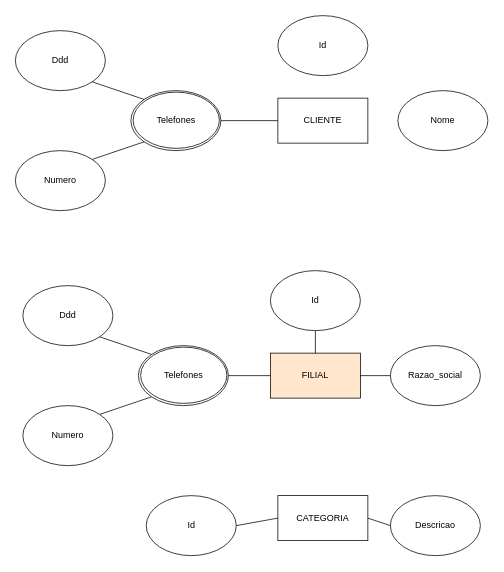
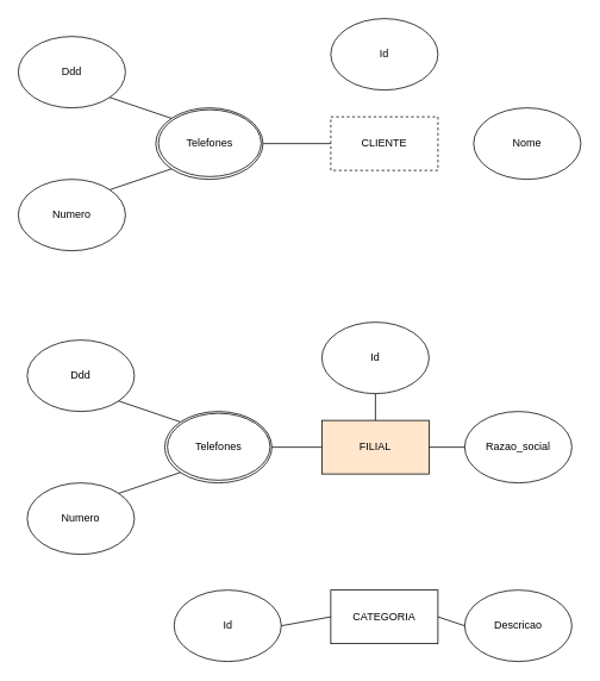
  <mxCell id="0" />
  <mxCell id="1" parent="0" />
- <mxCell id="2" value="CLIENTE" style="rounded=0;whiteSpace=wrap;html=1;" vertex="1" parent="1"><mxGeometry x="370" y="130" width="120" height="60" as="geometry" /></mxCell>
+ <mxCell id="2" value="CLIENTE" style="rounded=0;whiteSpace=wrap;html=1;dashed=1;" vertex="1" parent="1"><mxGeometry x="370" y="130" width="120" height="60" as="geometry" /></mxCell>
  <mxCell id="3" value="Id" style="ellipse;whiteSpace=wrap;html=1;" vertex="1" parent="1"><mxGeometry x="370" y="20" width="120" height="80" as="geometry" /></mxCell>
  <mxCell id="4" value="Nome" style="ellipse;whiteSpace=wrap;html=1;" vertex="1" parent="1"><mxGeometry x="530" y="120" width="120" height="80" as="geometry" /></mxCell>
  <mxCell id="5" value="FILIAL" style="rounded=0;whiteSpace=wrap;html=1;fillColor=#ffe6cc;" vertex="1" parent="1"><mxGeometry x="360" y="470" width="120" height="60" as="geometry" /></mxCell>
  <mxCell id="6" value="Id" style="ellipse;whiteSpace=wrap;html=1;" vertex="1" parent="1"><mxGeometry x="360" y="360" width="120" height="80" as="geometry" /></mxCell>
  <mxCell id="7" value="Razao_social" style="ellipse;whiteSpace=wrap;html=1;" vertex="1" parent="1"><mxGeometry x="520" y="460" width="120" height="80" as="geometry" /></mxCell>
  <mxCell id="8" value="" style="ellipse;whiteSpace=wrap;html=1;" vertex="1" parent="1"><mxGeometry x="184" y="460" width="120" height="80" as="geometry" /></mxCell>
  <mxCell id="9" value="Telefones" style="ellipse;whiteSpace=wrap;html=1;" vertex="1" parent="1"><mxGeometry x="187" y="462" width="115" height="75" as="geometry" /></mxCell>
  <mxCell id="10" value="Ddd" style="ellipse;whiteSpace=wrap;html=1;" vertex="1" parent="1"><mxGeometry x="30" y="380" width="120" height="80" as="geometry" /></mxCell>
  <mxCell id="11" value="Numero" style="ellipse;whiteSpace=wrap;html=1;" vertex="1" parent="1"><mxGeometry x="30" y="540" width="120" height="80" as="geometry" /></mxCell>
  <mxCell id="12" value="CATEGORIA" style="rounded=0;whiteSpace=wrap;html=1;" vertex="1" parent="1"><mxGeometry x="370" y="660" width="120" height="60" as="geometry" /></mxCell>
  <mxCell id="13" value="Id" style="ellipse;whiteSpace=wrap;html=1;" vertex="1" parent="1"><mxGeometry x="194.5" y="660" width="120" height="80" as="geometry" /></mxCell>
  <mxCell id="14" value="Descricao" style="ellipse;whiteSpace=wrap;html=1;" vertex="1" parent="1"><mxGeometry x="520" y="660" width="120" height="80" as="geometry" /></mxCell>
  <mxCell id="15" value="" style="endArrow=none;html=1;rounded=0;exitX=1;exitY=0.5;exitDx=0;exitDy=0;entryX=0;entryY=0.5;entryDx=0;entryDy=0;" edge="1" parent="1" source="13" target="12"><mxGeometry width="50" height="50" relative="1" as="geometry"><mxPoint x="330" y="670" as="sourcePoint" /><mxPoint x="380" y="620" as="targetPoint" /></mxGeometry></mxCell>
  <mxCell id="16" value="" style="endArrow=none;html=1;rounded=0;exitX=1;exitY=0.5;exitDx=0;exitDy=0;entryX=0;entryY=0.5;entryDx=0;entryDy=0;" edge="1" parent="1" source="12" target="14"><mxGeometry width="50" height="50" relative="1" as="geometry"><mxPoint x="290" y="620" as="sourcePoint" /><mxPoint x="340" y="570" as="targetPoint" /></mxGeometry></mxCell>
  <mxCell id="17" value="" style="endArrow=none;html=1;rounded=0;entryX=0;entryY=0.5;entryDx=0;entryDy=0;exitX=1;exitY=0.5;exitDx=0;exitDy=0;" edge="1" parent="1" source="8" target="5"><mxGeometry width="50" height="50" relative="1" as="geometry"><mxPoint x="290" y="620" as="sourcePoint" /><mxPoint x="340" y="570" as="targetPoint" /></mxGeometry></mxCell>
  <mxCell id="18" value="" style="endArrow=none;html=1;rounded=0;entryX=1;entryY=0.5;entryDx=0;entryDy=0;exitX=0;exitY=0.5;exitDx=0;exitDy=0;" edge="1" parent="1" source="7" target="5"><mxGeometry width="50" height="50" relative="1" as="geometry"><mxPoint x="290" y="620" as="sourcePoint" /><mxPoint x="340" y="570" as="targetPoint" /></mxGeometry></mxCell>
  <mxCell id="19" value="" style="endArrow=none;html=1;rounded=0;entryX=0.5;entryY=1;entryDx=0;entryDy=0;exitX=0.5;exitY=0;exitDx=0;exitDy=0;" edge="1" parent="1" source="5" target="6"><mxGeometry width="50" height="50" relative="1" as="geometry"><mxPoint x="290" y="620" as="sourcePoint" /><mxPoint x="340" y="570" as="targetPoint" /></mxGeometry></mxCell>
  <mxCell id="20" value="" style="endArrow=none;html=1;rounded=0;exitX=1;exitY=1;exitDx=0;exitDy=0;entryX=0;entryY=0;entryDx=0;entryDy=0;" edge="1" parent="1" source="10" target="8"><mxGeometry width="50" height="50" relative="1" as="geometry"><mxPoint x="290" y="620" as="sourcePoint" /><mxPoint x="340" y="570" as="targetPoint" /></mxGeometry></mxCell>
  <mxCell id="21" value="" style="endArrow=none;html=1;rounded=0;exitX=1;exitY=0;exitDx=0;exitDy=0;entryX=0;entryY=1;entryDx=0;entryDy=0;" edge="1" parent="1" source="11" target="8"><mxGeometry width="50" height="50" relative="1" as="geometry"><mxPoint x="290" y="620" as="sourcePoint" /><mxPoint x="200" y="560" as="targetPoint" /></mxGeometry></mxCell>
  <mxCell id="22" value="" style="ellipse;whiteSpace=wrap;html=1;" vertex="1" parent="1"><mxGeometry x="174" y="120" width="120" height="80" as="geometry" /></mxCell>
  <mxCell id="23" value="Telefones" style="ellipse;whiteSpace=wrap;html=1;" vertex="1" parent="1"><mxGeometry x="177" y="122" width="115" height="75" as="geometry" /></mxCell>
  <mxCell id="24" value="Ddd" style="ellipse;whiteSpace=wrap;html=1;" vertex="1" parent="1"><mxGeometry x="20" y="40" width="120" height="80" as="geometry" /></mxCell>
  <mxCell id="25" value="Numero" style="ellipse;whiteSpace=wrap;html=1;" vertex="1" parent="1"><mxGeometry x="20" y="200" width="120" height="80" as="geometry" /></mxCell>
  <mxCell id="26" value="" style="endArrow=none;html=1;rounded=0;exitX=1;exitY=1;exitDx=0;exitDy=0;entryX=0;entryY=0;entryDx=0;entryDy=0;" edge="1" parent="1" source="24" target="22"><mxGeometry width="50" height="50" relative="1" as="geometry"><mxPoint x="280" y="280" as="sourcePoint" /><mxPoint x="330" y="230" as="targetPoint" /></mxGeometry></mxCell>
  <mxCell id="27" value="" style="endArrow=none;html=1;rounded=0;exitX=1;exitY=0;exitDx=0;exitDy=0;entryX=0;entryY=1;entryDx=0;entryDy=0;" edge="1" parent="1" source="25" target="22"><mxGeometry width="50" height="50" relative="1" as="geometry"><mxPoint x="280" y="280" as="sourcePoint" /><mxPoint x="190" y="220" as="targetPoint" /></mxGeometry></mxCell>
  <mxCell id="28" value="" style="endArrow=none;html=1;rounded=0;entryX=0;entryY=0.5;entryDx=0;entryDy=0;exitX=1;exitY=0.5;exitDx=0;exitDy=0;" edge="1" parent="1" source="22" target="2"><mxGeometry width="50" height="50" relative="1" as="geometry"><mxPoint x="310" y="120" as="sourcePoint" /><mxPoint x="340" y="290" as="targetPoint" /></mxGeometry></mxCell>
